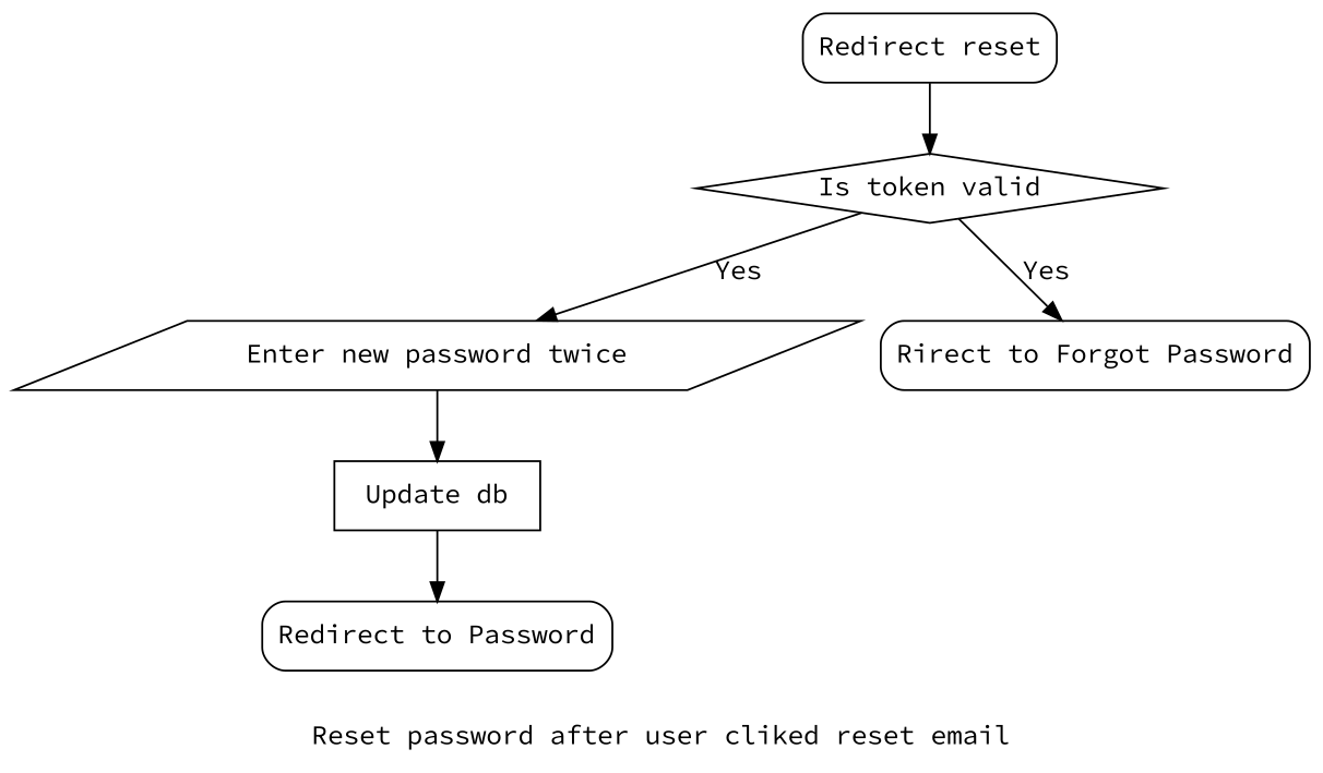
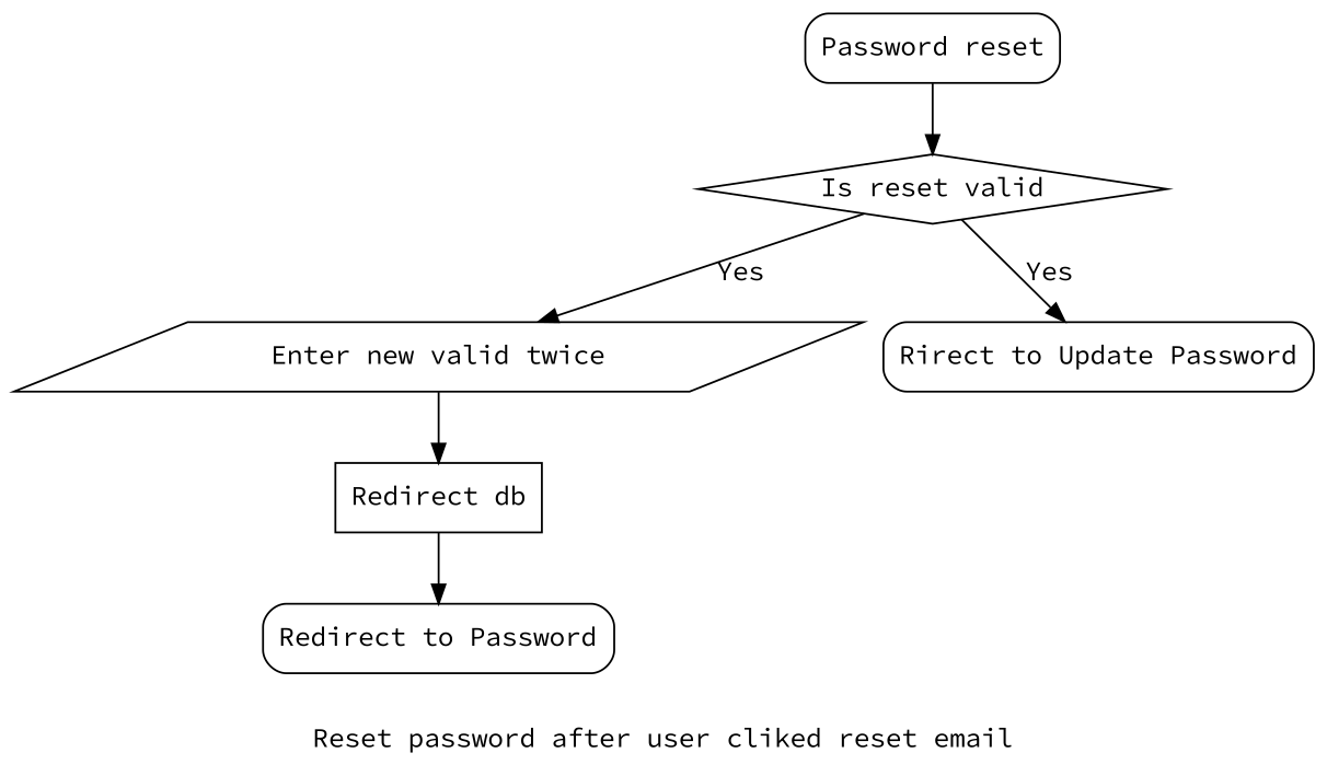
  digraph {
    fontname="Source Code Pro"
    label="Reset password after user cliked reset email"
    node [fontname="Source Code Pro" shape=box]
    edge [fontname="Source Code Pro"]
-   n1 [label="Redirect reset" style=rounded]
-   n2 [label="Is token valid" shape=diamond]
-   n3 [label="Enter new password twice" shape=parallelogram]
-   n4 [label="Rirect to Forgot Password" style=rounded]
+   n1 [label="Password reset" style=rounded]
+   n2 [label="Is reset valid" shape=diamond]
+   n3 [label="Enter new valid twice" shape=parallelogram]
+   n4 [label="Rirect to Update Password" style=rounded]
    n5 [label="Redirect to Password" style=rounded]
-   n6 [label="Update db"]
+   n6 [label="Redirect db"]
    n1 -> n2
    n2 -> n3 [label=Yes]
    n2 -> n4 [label=Yes]
    n3 -> n6
    n6 -> n5
  }
